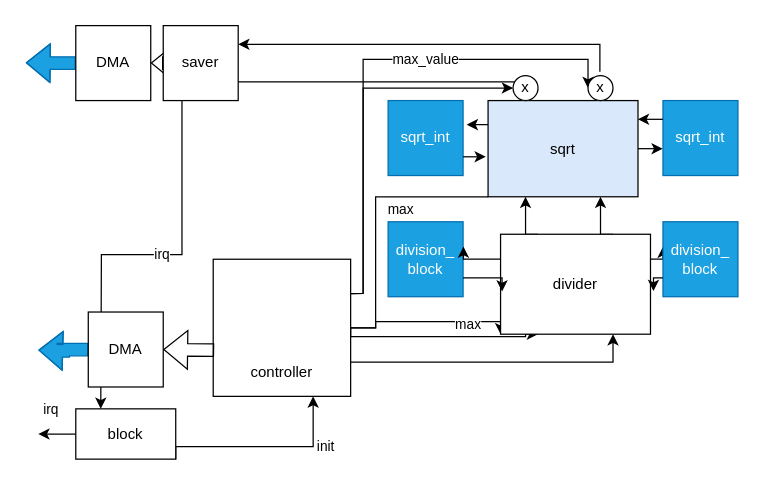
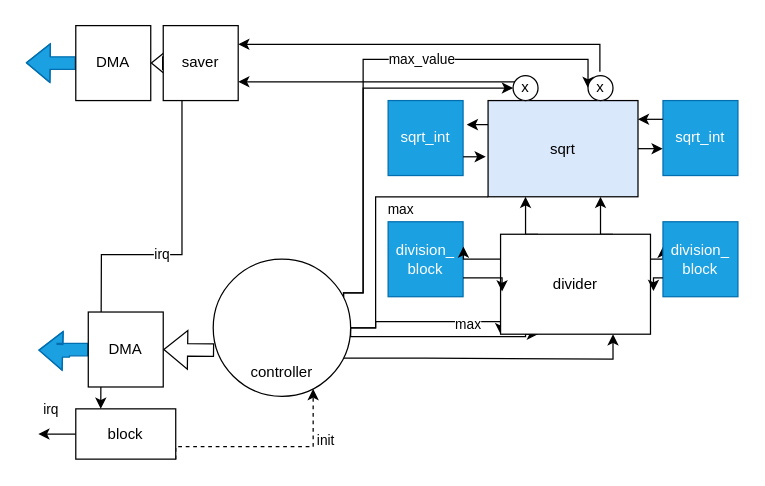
  <mxCell id="0" />
  <mxCell id="1" parent="0" />
  <mxCell id="2" style="edgeStyle=orthogonalEdgeStyle;rounded=0;orthogonalLoop=1;jettySize=auto;html=1;exitX=0;exitY=0.5;exitDx=0;exitDy=0;shape=flexArrow;fillColor=#1ba1e2;strokeColor=#006EAF;" parent="1" source="3" edge="1"><mxGeometry relative="1" as="geometry"><mxPoint y="49.75" as="targetPoint" x="20" /></mxGeometry></mxCell>
  <mxCell id="3" value="DMA" style="rounded=0;whiteSpace=wrap;html=1;" parent="1" vertex="1"><mxGeometry x="60" y="20" width="60" height="60" as="geometry" /></mxCell>
  <mxCell id="4" style="edgeStyle=orthogonalEdgeStyle;rounded=0;orthogonalLoop=1;jettySize=auto;html=1;exitX=1;exitY=0.5;exitDx=0;exitDy=0;entryX=0.25;entryY=1;entryDx=0;entryDy=0;" parent="1" source="11" target="25" edge="1"><mxGeometry relative="1" as="geometry"><Array as="points"><mxPoint x="280" y="269" /><mxPoint x="420" y="269" /></Array></mxGeometry></mxCell>
  <mxCell id="5" style="edgeStyle=orthogonalEdgeStyle;rounded=0;orthogonalLoop=1;jettySize=auto;html=1;exitX=1;exitY=0.75;exitDx=0;exitDy=0;entryX=0.75;entryY=1;entryDx=0;entryDy=0;" parent="1" source="11" target="25" edge="1"><mxGeometry relative="1" as="geometry" /></mxCell>
  <mxCell id="6" style="edgeStyle=orthogonalEdgeStyle;rounded=0;orthogonalLoop=1;jettySize=auto;html=1;exitX=1;exitY=0.5;exitDx=0;exitDy=0;entryX=0;entryY=1;entryDx=0;entryDy=0;" parent="1" source="11" target="25" edge="1"><mxGeometry relative="1" as="geometry"><Array as="points"><mxPoint x="300" y="262" /><mxPoint x="300" y="257" /></Array></mxGeometry></mxCell>
  <mxCell id="7" value="max" style="edgeLabel;html=1;align=center;verticalAlign=middle;resizable=0;points=[];" parent="6" vertex="1" connectable="0"><mxGeometry x="0.457" y="-1" relative="1" as="geometry"><mxPoint as="offset" /></mxGeometry></mxCell>
  <mxCell id="8" value="max" style="edgeStyle=orthogonalEdgeStyle;rounded=0;orthogonalLoop=1;jettySize=auto;html=1;exitX=1;exitY=0.5;exitDx=0;exitDy=0;entryX=0;entryY=1;entryDx=0;entryDy=0;endArrow=none;" parent="1" source="11" target="29" edge="1"><mxGeometry x="0.348" y="-10" relative="1" as="geometry"><Array as="points"><mxPoint x="300" y="262" /><mxPoint x="300" y="157" /></Array><mxPoint as="offset" /></mxGeometry></mxCell>
  <mxCell id="9" style="edgeStyle=orthogonalEdgeStyle;rounded=0;orthogonalLoop=1;jettySize=auto;html=1;exitX=1;exitY=0.25;exitDx=0;exitDy=0;entryX=0;entryY=0.5;entryDx=0;entryDy=0;" edge="1" parent="1" source="11" target="40"><mxGeometry relative="1" as="geometry"><Array as="points"><mxPoint x="290" y="234" /><mxPoint x="290" y="70" /></Array></mxGeometry></mxCell>
  <mxCell id="10" value="max_value" style="edgeStyle=orthogonalEdgeStyle;rounded=0;orthogonalLoop=1;jettySize=auto;html=1;exitX=1;exitY=0.25;exitDx=0;exitDy=0;entryX=0;entryY=0.5;entryDx=0;entryDy=0;" edge="1" parent="1" source="11" target="41"><mxGeometry x="0.236" relative="1" as="geometry"><Array as="points"><mxPoint x="290" y="234" /><mxPoint x="290" y="47" /><mxPoint x="470" y="47" /></Array><mxPoint as="offset" /></mxGeometry></mxCell>
- <mxCell id="11" value="&lt;br&gt;&lt;br&gt;&lt;br&gt;&lt;br&gt;&lt;br&gt;controller" style="rounded=0;whiteSpace=wrap;html=1;" parent="1" vertex="1"><mxGeometry x="170" y="207" width="110" height="109.75" as="geometry" /></mxCell>
+ <mxCell id="11" value="&lt;br&gt;&lt;br&gt;&lt;br&gt;&lt;br&gt;&lt;br&gt;controller" style="ellipse;whiteSpace=wrap;html=1;" parent="1" vertex="1"><mxGeometry x="170" y="207" width="110" height="109.75" as="geometry" /></mxCell>
  <mxCell id="12" value="" style="shape=flexArrow;endArrow=classic;html=1;rounded=0;entryX=1;entryY=0.5;entryDx=0;entryDy=0;exitX=0;exitY=0.5;exitDx=0;exitDy=0;" parent="1" source="18" target="3" edge="1"><mxGeometry x="0.213" y="40" width="50" height="50" relative="1" as="geometry"><mxPoint x="350" y="166.75" as="sourcePoint" /><mxPoint x="400" y="116.75" as="targetPoint" /><mxPoint as="offset" /></mxGeometry></mxCell>
- <mxCell id="13" value="init" style="edgeStyle=orthogonalEdgeStyle;rounded=0;orthogonalLoop=1;jettySize=auto;html=1;exitX=1;exitY=1;exitDx=0;exitDy=0;" parent="1" source="15" target="11" edge="1"><mxGeometry x="0.5" y="-10" relative="1" as="geometry"><Array as="points"><mxPoint x="140" y="357" /><mxPoint x="250" y="357" /></Array><mxPoint as="offset" /></mxGeometry></mxCell>
+ <mxCell id="13" value="init" style="edgeStyle=orthogonalEdgeStyle;rounded=0;orthogonalLoop=1;jettySize=auto;html=1;exitX=1;exitY=1;exitDx=0;exitDy=0;dashed=1;" parent="1" source="15" target="11" edge="1"><mxGeometry x="0.5" y="-10" relative="1" as="geometry"><Array as="points"><mxPoint x="140" y="357" /><mxPoint x="250" y="357" /></Array><mxPoint as="offset" /></mxGeometry></mxCell>
  <mxCell id="14" value="irq" style="edgeStyle=orthogonalEdgeStyle;rounded=0;orthogonalLoop=1;jettySize=auto;html=1;exitX=0;exitY=0.5;exitDx=0;exitDy=0;" parent="1" source="15" edge="1"><mxGeometry x="0.329" y="-20" relative="1" as="geometry"><mxPoint x="30" y="347" as="targetPoint" /><mxPoint as="offset" /></mxGeometry></mxCell>
  <mxCell id="15" value="block" style="rounded=0;whiteSpace=wrap;html=1;" parent="1" vertex="1"><mxGeometry x="60" y="326.75" width="80" height="40.25" as="geometry" /></mxCell>
  <mxCell id="16" style="edgeStyle=orthogonalEdgeStyle;rounded=0;orthogonalLoop=1;jettySize=auto;html=1;exitX=0.25;exitY=1;exitDx=0;exitDy=0;" parent="1" source="18" edge="1"><mxGeometry relative="1" as="geometry"><mxPoint x="80" y="326.75" as="targetPoint" /></mxGeometry></mxCell>
  <mxCell id="17" value="irq" style="edgeLabel;html=1;align=center;verticalAlign=middle;resizable=0;points=[];" parent="16" vertex="1" connectable="0"><mxGeometry x="-0.098" y="-1" relative="1" as="geometry"><mxPoint as="offset" /></mxGeometry></mxCell>
  <mxCell id="18" value="saver" style="rounded=0;whiteSpace=wrap;html=1;" parent="1" vertex="1"><mxGeometry x="130" y="20" width="60" height="60" as="geometry" /></mxCell>
  <mxCell id="19" style="edgeStyle=orthogonalEdgeStyle;rounded=0;orthogonalLoop=1;jettySize=auto;html=1;exitX=0;exitY=0.5;exitDx=0;exitDy=0;shape=flexArrow;fillColor=#1ba1e2;strokeColor=#006EAF;" parent="1" source="20" edge="1"><mxGeometry relative="1" as="geometry"><mxPoint x="30" y="279.75" as="targetPoint" /></mxGeometry></mxCell>
  <mxCell id="20" value="DMA" style="rounded=0;whiteSpace=wrap;html=1;" parent="1" vertex="1"><mxGeometry x="70" y="249.25" width="60" height="60" as="geometry" /></mxCell>
  <mxCell id="21" value="" style="shape=flexArrow;endArrow=classic;html=1;rounded=0;entryX=1;entryY=0.5;entryDx=0;entryDy=0;exitX=0.007;exitY=0.663;exitDx=0;exitDy=0;exitPerimeter=0;" parent="1" source="11" target="20" edge="1"><mxGeometry x="0.213" y="40" width="50" height="50" relative="1" as="geometry"><mxPoint x="180" y="296.75" as="sourcePoint" /><mxPoint x="410" y="126.75" as="targetPoint" /><mxPoint as="offset" /></mxGeometry></mxCell>
  <mxCell id="22" style="edgeStyle=orthogonalEdgeStyle;rounded=0;orthogonalLoop=1;jettySize=auto;html=1;exitX=0.25;exitY=0;exitDx=0;exitDy=0;entryX=0.25;entryY=1;entryDx=0;entryDy=0;" parent="1" source="25" target="29" edge="1"><mxGeometry relative="1" as="geometry" /></mxCell>
  <mxCell id="23" style="edgeStyle=orthogonalEdgeStyle;rounded=0;orthogonalLoop=1;jettySize=auto;html=1;exitX=0.75;exitY=0;exitDx=0;exitDy=0;entryX=0.75;entryY=1;entryDx=0;entryDy=0;" parent="1" source="25" target="29" edge="1"><mxGeometry relative="1" as="geometry" /></mxCell>
  <mxCell id="24" style="edgeStyle=orthogonalEdgeStyle;rounded=0;orthogonalLoop=1;jettySize=auto;html=1;exitX=1;exitY=0.25;exitDx=0;exitDy=0;" parent="1" source="25" edge="1"><mxGeometry relative="1" as="geometry"><mxPoint x="530" y="197" as="targetPoint" /></mxGeometry></mxCell>
  <mxCell id="25" value="divider" style="rounded=0;whiteSpace=wrap;html=1;" parent="1" vertex="1"><mxGeometry x="400" y="187" width="120" height="80" as="geometry" /></mxCell>
- <mxCell id="26" style="edgeStyle=orthogonalEdgeStyle;rounded=0;orthogonalLoop=1;jettySize=auto;html=1;exitX=0.25;exitY=0;exitDx=0;exitDy=0;entryX=1;entryY=0.75;entryDx=0;entryDy=0;endArrow=none;" parent="1" source="29" target="18" edge="1"><mxGeometry relative="1" as="geometry"><Array as="points"><mxPoint x="420" y="65" /></Array></mxGeometry></mxCell>
+ <mxCell id="26" style="edgeStyle=orthogonalEdgeStyle;rounded=0;orthogonalLoop=1;jettySize=auto;html=1;exitX=0.25;exitY=0;exitDx=0;exitDy=0;entryX=1;entryY=0.75;entryDx=0;entryDy=0;" parent="1" source="29" target="18" edge="1"><mxGeometry relative="1" as="geometry"><Array as="points"><mxPoint x="420" y="65" /></Array></mxGeometry></mxCell>
  <mxCell id="27" style="edgeStyle=orthogonalEdgeStyle;rounded=0;orthogonalLoop=1;jettySize=auto;html=1;exitX=0.475;exitY=-0.149;exitDx=0;exitDy=0;entryX=1;entryY=0.25;entryDx=0;entryDy=0;exitPerimeter=0;" parent="1" source="41" target="18" edge="1"><mxGeometry relative="1" as="geometry"><Array as="points"><mxPoint x="480" y="35" /></Array></mxGeometry></mxCell>
  <mxCell id="28" style="edgeStyle=orthogonalEdgeStyle;rounded=0;orthogonalLoop=1;jettySize=auto;html=1;exitX=0;exitY=0.25;exitDx=0;exitDy=0;entryX=1.049;entryY=0.321;entryDx=0;entryDy=0;entryPerimeter=0;" parent="1" source="29" target="32" edge="1"><mxGeometry relative="1" as="geometry"><mxPoint x="380" y="99.362" as="targetPoint" /></mxGeometry></mxCell>
  <mxCell id="29" value="sqrt" style="rounded=0;whiteSpace=wrap;html=1;fillColor=#dae8fc;" parent="1" vertex="1"><mxGeometry x="390" y="80" width="120" height="77" as="geometry" /></mxCell>
  <mxCell id="30" value="division_ block" style="rounded=0;whiteSpace=wrap;html=1;fillColor=#1ba1e2;fontColor=#ffffff;strokeColor=#006EAF;" parent="1" vertex="1"><mxGeometry x="310" y="177" width="60" height="60" as="geometry" /></mxCell>
  <mxCell id="31" value="division_ block" style="rounded=0;whiteSpace=wrap;html=1;fillColor=#1ba1e2;fontColor=#ffffff;strokeColor=#006EAF;" parent="1" vertex="1"><mxGeometry x="530" y="177" width="60" height="60" as="geometry" /></mxCell>
  <mxCell id="32" value="sqrt_int" style="rounded=0;whiteSpace=wrap;html=1;fillColor=#1ba1e2;fontColor=#ffffff;strokeColor=#006EAF;" parent="1" vertex="1"><mxGeometry x="310" y="80" width="60" height="60" as="geometry" /></mxCell>
  <mxCell id="33" value="sqrt_int" style="rounded=0;whiteSpace=wrap;html=1;fillColor=#1ba1e2;fontColor=#ffffff;strokeColor=#006EAF;" parent="1" vertex="1"><mxGeometry x="530" y="80" width="60" height="60" as="geometry" /></mxCell>
  <mxCell id="34" style="edgeStyle=orthogonalEdgeStyle;rounded=0;orthogonalLoop=1;jettySize=auto;html=1;exitX=1;exitY=0.75;exitDx=0;exitDy=0;entryX=0.01;entryY=0.572;entryDx=0;entryDy=0;entryPerimeter=0;" parent="1" source="30" target="25" edge="1"><mxGeometry relative="1" as="geometry" /></mxCell>
  <mxCell id="35" style="edgeStyle=orthogonalEdgeStyle;rounded=0;orthogonalLoop=1;jettySize=auto;html=1;exitX=0;exitY=0.25;exitDx=0;exitDy=0;entryX=1.005;entryY=0.331;entryDx=0;entryDy=0;entryPerimeter=0;" parent="1" source="25" target="30" edge="1"><mxGeometry relative="1" as="geometry" /></mxCell>
  <mxCell id="36" style="edgeStyle=orthogonalEdgeStyle;rounded=0;orthogonalLoop=1;jettySize=auto;html=1;exitX=0;exitY=0.75;exitDx=0;exitDy=0;entryX=1.02;entryY=0.569;entryDx=0;entryDy=0;entryPerimeter=0;" parent="1" source="31" target="25" edge="1"><mxGeometry relative="1" as="geometry" /></mxCell>
  <mxCell id="37" style="edgeStyle=orthogonalEdgeStyle;rounded=0;orthogonalLoop=1;jettySize=auto;html=1;exitX=1;exitY=0.5;exitDx=0;exitDy=0;entryX=-0.003;entryY=0.64;entryDx=0;entryDy=0;entryPerimeter=0;" parent="1" source="29" target="33" edge="1"><mxGeometry relative="1" as="geometry" /></mxCell>
  <mxCell id="38" style="edgeStyle=orthogonalEdgeStyle;rounded=0;orthogonalLoop=1;jettySize=auto;html=1;exitX=0;exitY=0.25;exitDx=0;exitDy=0;entryX=0.999;entryY=0.203;entryDx=0;entryDy=0;entryPerimeter=0;" parent="1" source="33" target="29" edge="1"><mxGeometry relative="1" as="geometry" /></mxCell>
  <mxCell id="39" style="edgeStyle=orthogonalEdgeStyle;rounded=0;orthogonalLoop=1;jettySize=auto;html=1;exitX=1;exitY=0.75;exitDx=0;exitDy=0;entryX=-0.015;entryY=0.597;entryDx=0;entryDy=0;entryPerimeter=0;" parent="1" source="32" target="29" edge="1"><mxGeometry relative="1" as="geometry" /></mxCell>
  <mxCell id="40" value="x" style="ellipse;whiteSpace=wrap;html=1;" vertex="1" parent="1"><mxGeometry x="410" y="60" width="20" height="20" as="geometry" /></mxCell>
  <mxCell id="41" value="x" style="ellipse;whiteSpace=wrap;html=1;" vertex="1" parent="1"><mxGeometry x="470" y="60" width="20" height="20" as="geometry" /></mxCell>
